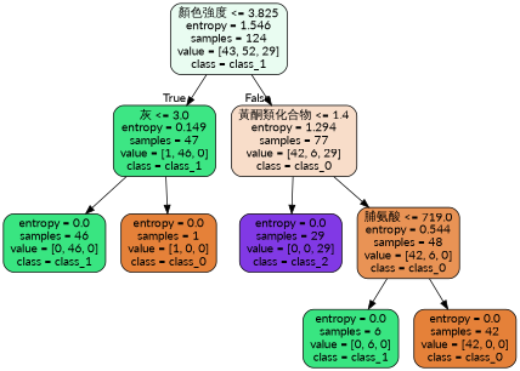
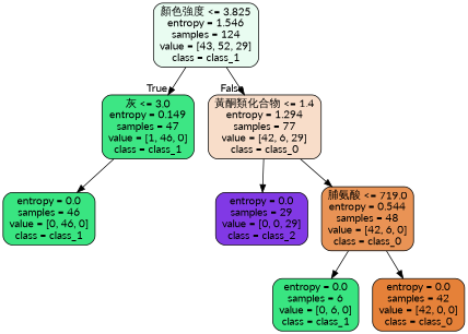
  digraph {
    fontname=Lato
    node [color=black fillcolor="#39e581" fontname=Lato shape=box style="filled, rounded"]
    edge [fontname=Lato]
    n1 [fillcolor="#e9fcf1" label="顏色強度 <= 3.825\nentropy = 1.546\nsamples = 124\nvalue = [43, 52, 29]\nclass = class_1"]
    n2 [fillcolor="#3de684" label="灰 <= 3.0\nentropy = 0.149\nsamples = 47\nvalue = [1, 46, 0]\nclass = class_1"]
    n3 [fillcolor="#f8ddc9" label="黃酮類化合物 <= 1.4\nentropy = 1.294\nsamples = 77\nvalue = [42, 6, 29]\nclass = class_0"]
    n4 [label="entropy = 0.0\nsamples = 46\nvalue = [0, 46, 0]\nclass = class_1"]
-   n5 [fillcolor="#e58139" label="entropy = 0.0\nsamples = 1\nvalue = [1, 0, 0]\nclass = class_0"]
    n6 [fillcolor="#8139e5" label="entropy = 0.0\nsamples = 29\nvalue = [0, 0, 29]\nclass = class_2"]
    n7 [fillcolor="#e99355" label="脯氨酸 <= 719.0\nentropy = 0.544\nsamples = 48\nvalue = [42, 6, 0]\nclass = class_0"]
    n8 [label="entropy = 0.0\nsamples = 6\nvalue = [0, 6, 0]\nclass = class_1"]
    n9 [fillcolor="#e58139" label="entropy = 0.0\nsamples = 42\nvalue = [42, 0, 0]\nclass = class_0"]
    n1 -> n2 [headlabel=True labelangle=45 labeldistance=2.5]
    n1 -> n3 [headlabel=False labelangle=-45 labeldistance=2.5]
    n2 -> n4
-   n2 -> n5
    n3 -> n6
    n3 -> n7
    n7 -> n8
    n7 -> n9
  }
